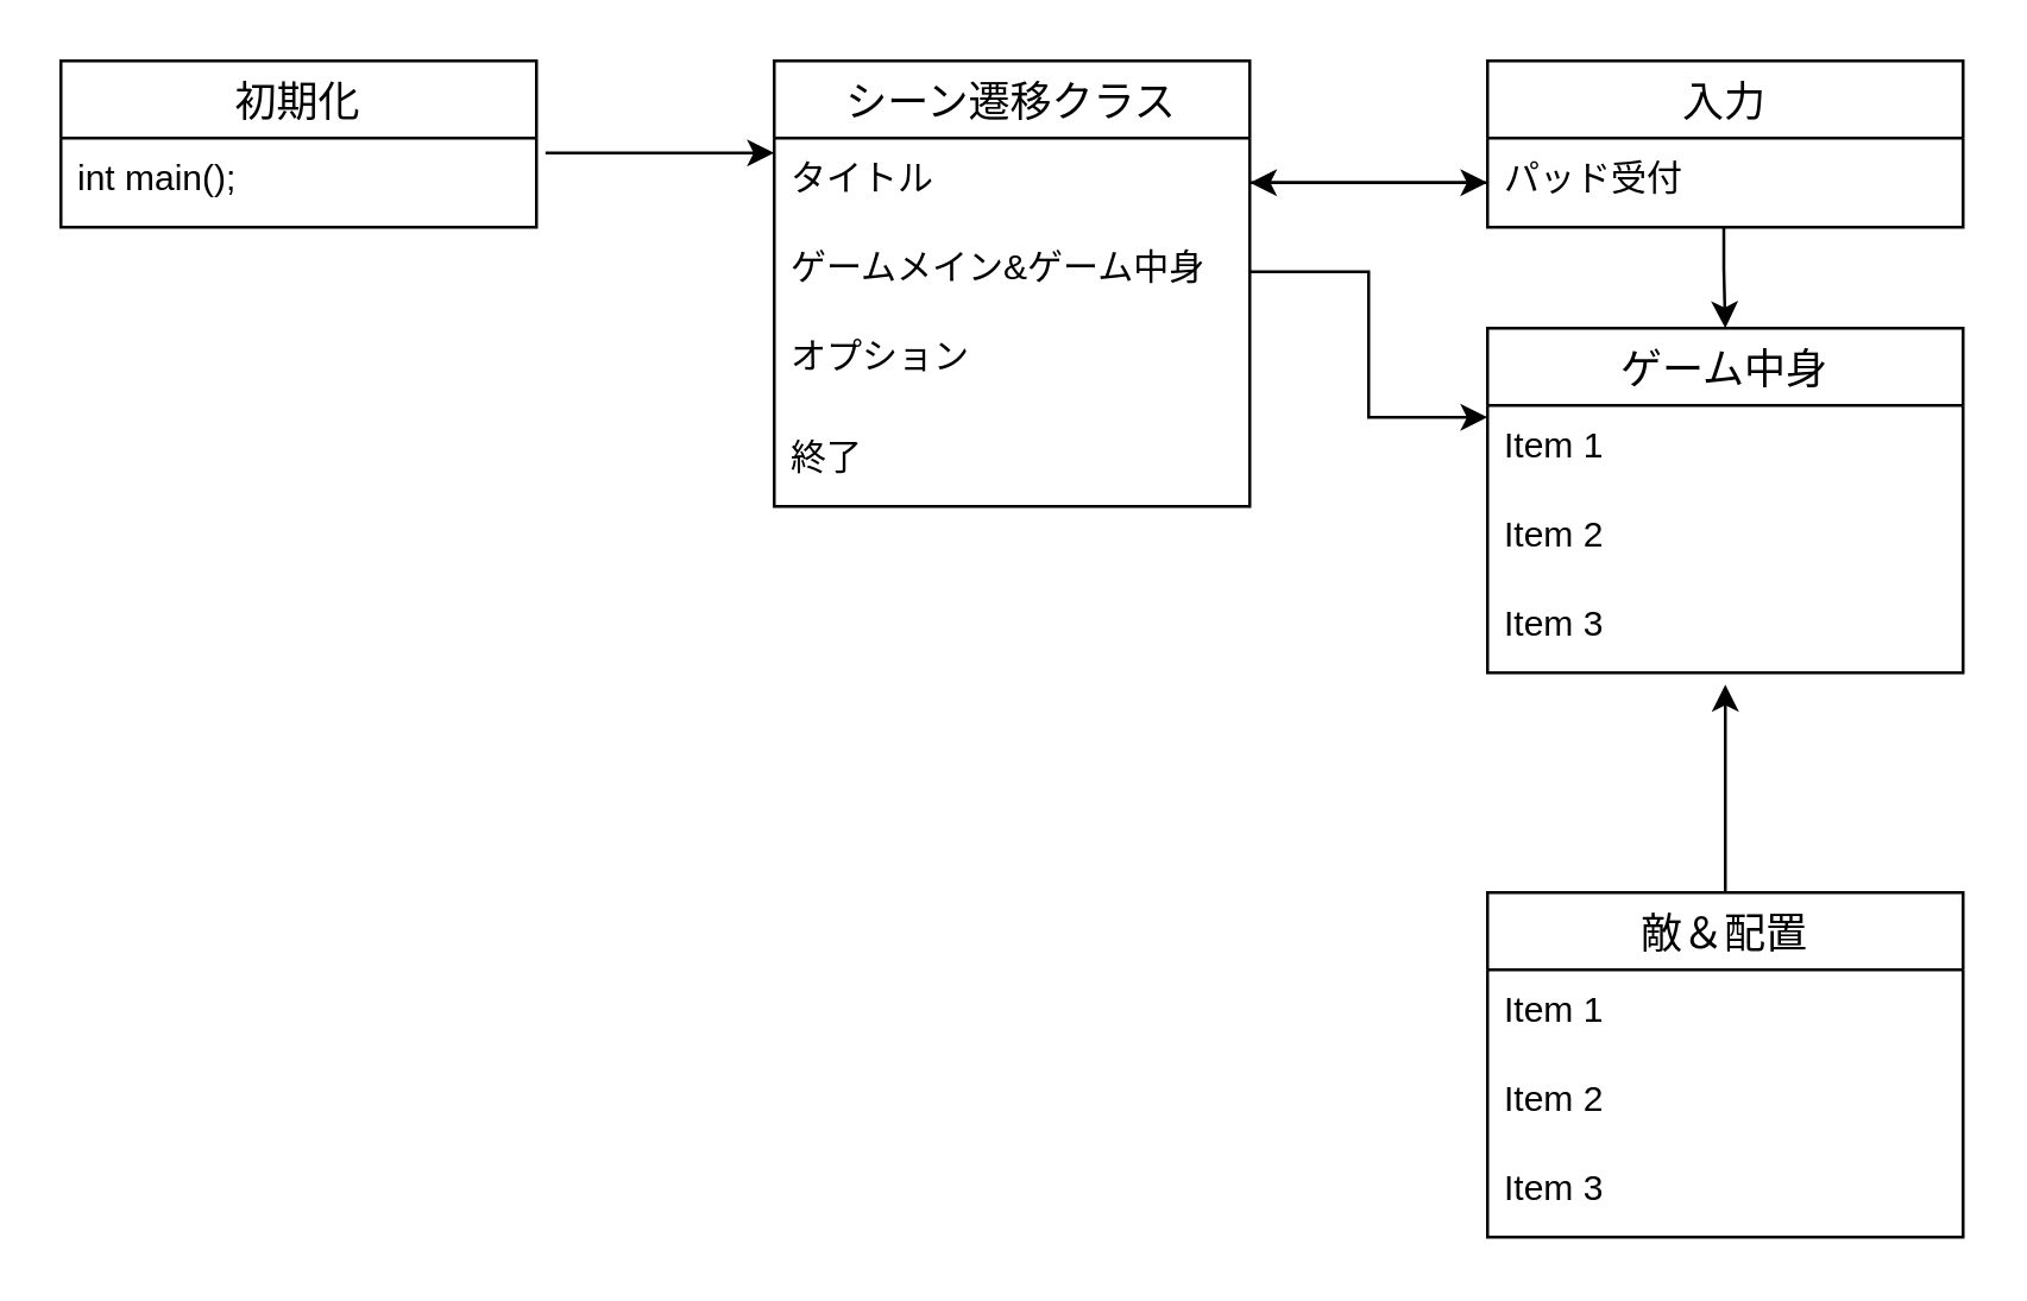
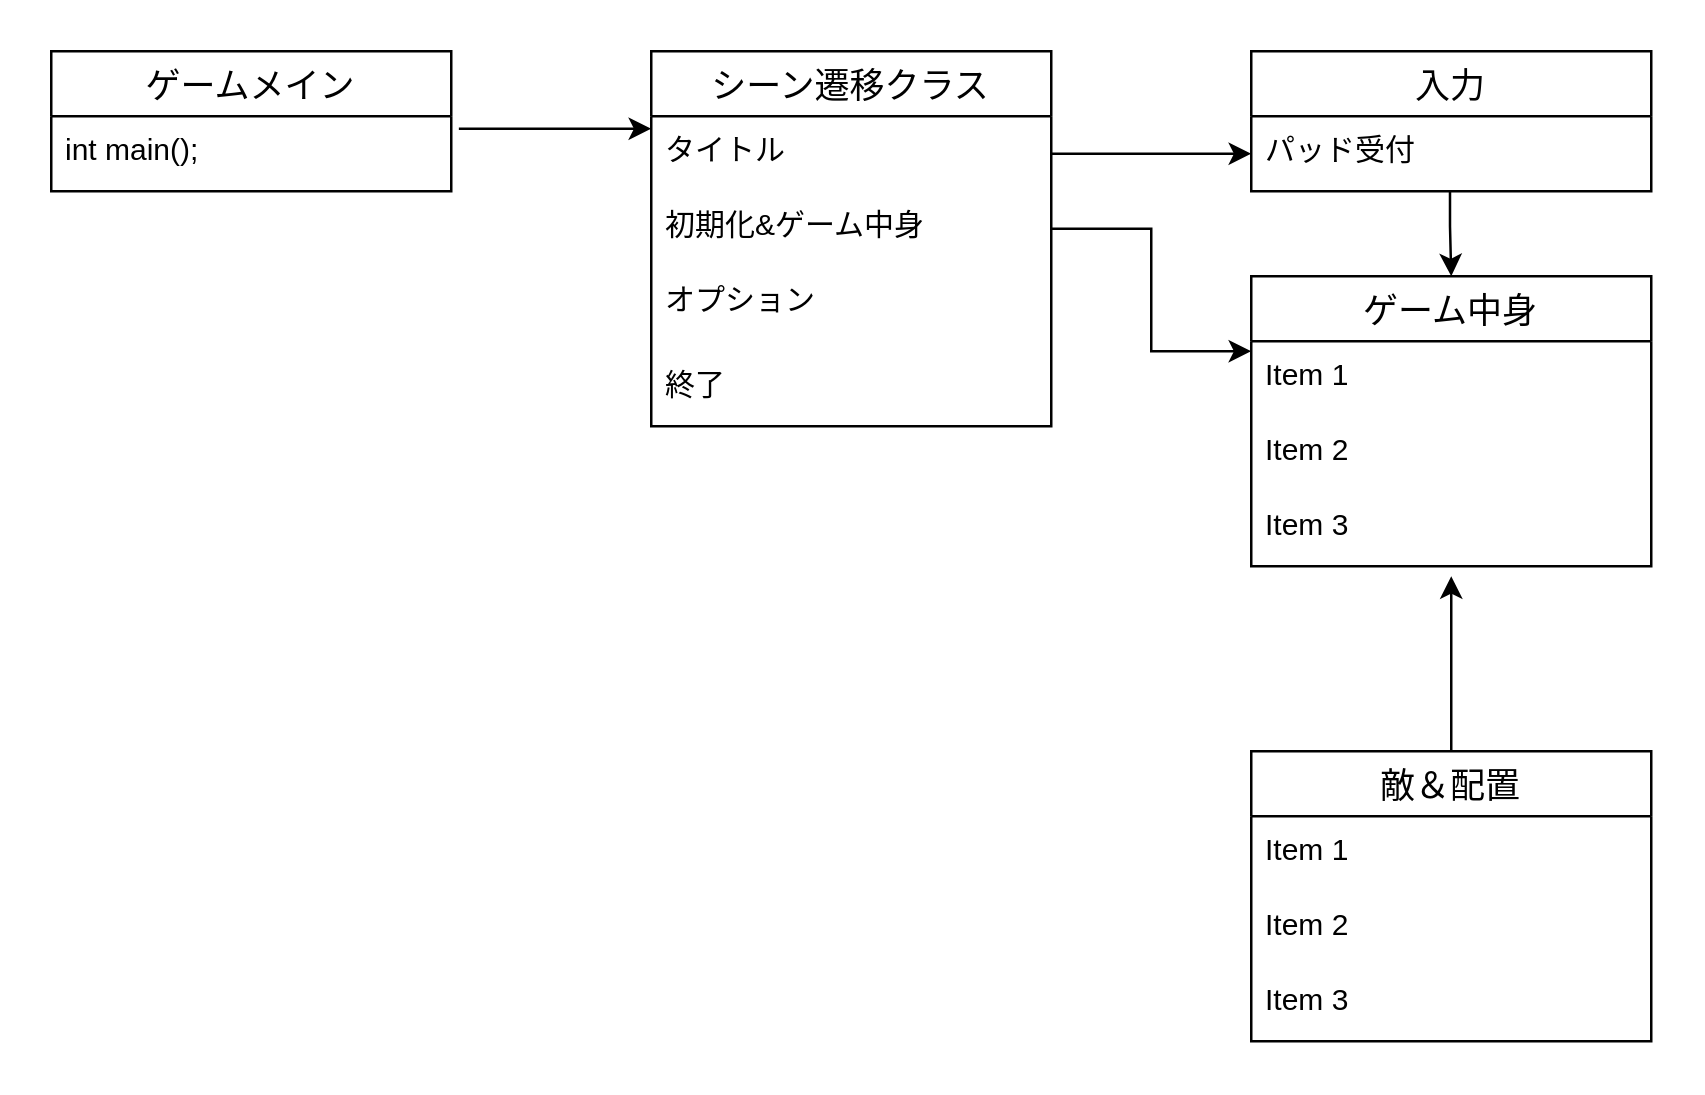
  <mxCell id="0" />
  <mxCell id="1" parent="0" />
  <mxCell id="2" style="edgeStyle=orthogonalEdgeStyle;rounded=0;orthogonalLoop=1;jettySize=auto;html=1;exitX=1.019;exitY=0.167;exitDx=0;exitDy=0;exitPerimeter=0;" edge="1" parent="1" source="4"><mxGeometry relative="1" as="geometry"><mxPoint x="260" y="51" as="targetPoint" /></mxGeometry></mxCell>
- <mxCell id="3" value="初期化" style="swimlane;fontStyle=0;childLayout=stackLayout;horizontal=1;startSize=26;horizontalStack=0;resizeParent=1;resizeParentMax=0;resizeLast=0;collapsible=1;marginBottom=0;align=center;fontSize=14;" vertex="1" parent="1"><mxGeometry x="20" y="20" width="160" height="56" as="geometry" /></mxCell>
+ <mxCell id="3" value="ゲームメイン" style="swimlane;fontStyle=0;childLayout=stackLayout;horizontal=1;startSize=26;horizontalStack=0;resizeParent=1;resizeParentMax=0;resizeLast=0;collapsible=1;marginBottom=0;align=center;fontSize=14;" vertex="1" parent="1"><mxGeometry x="20" y="20" width="160" height="56" as="geometry" /></mxCell>
  <mxCell id="4" value="int main();" style="text;strokeColor=none;fillColor=none;spacingLeft=4;spacingRight=4;overflow=hidden;rotatable=0;points=[[0,0.5],[1,0.5]];portConstraint=eastwest;fontSize=12;" vertex="1" parent="3"><mxGeometry y="26" width="160" height="30" as="geometry" /></mxCell>
  <mxCell id="5" value="シーン遷移クラス" style="swimlane;fontStyle=0;childLayout=stackLayout;horizontal=1;startSize=26;horizontalStack=0;resizeParent=1;resizeParentMax=0;resizeLast=0;collapsible=1;marginBottom=0;align=center;fontSize=14;" vertex="1" parent="1"><mxGeometry x="260" y="20" width="160" height="150" as="geometry" /></mxCell>
  <mxCell id="6" value="タイトル" style="text;strokeColor=none;fillColor=none;spacingLeft=4;spacingRight=4;overflow=hidden;rotatable=0;points=[[0,0.5],[1,0.5]];portConstraint=eastwest;fontSize=12;" vertex="1" parent="5"><mxGeometry y="26" width="160" height="30" as="geometry" /></mxCell>
- <mxCell id="7" value="ゲームメイン&amp;ゲーム中身&#10;" style="text;strokeColor=none;fillColor=none;spacingLeft=4;spacingRight=4;overflow=hidden;rotatable=0;points=[[0,0.5],[1,0.5]];portConstraint=eastwest;fontSize=12;" vertex="1" parent="5"><mxGeometry y="56" width="160" height="30" as="geometry" /></mxCell>
+ <mxCell id="7" value="初期化&amp;ゲーム中身&#10;" style="text;strokeColor=none;fillColor=none;spacingLeft=4;spacingRight=4;overflow=hidden;rotatable=0;points=[[0,0.5],[1,0.5]];portConstraint=eastwest;fontSize=12;" vertex="1" parent="5"><mxGeometry y="56" width="160" height="30" as="geometry" /></mxCell>
  <mxCell id="8" value="オプション" style="text;strokeColor=none;fillColor=none;spacingLeft=4;spacingRight=4;overflow=hidden;rotatable=0;points=[[0,0.5],[1,0.5]];portConstraint=eastwest;fontSize=12;" vertex="1" parent="5"><mxGeometry y="86" width="160" height="34" as="geometry" /></mxCell>
  <mxCell id="9" value="終了" style="text;strokeColor=none;fillColor=none;spacingLeft=4;spacingRight=4;overflow=hidden;rotatable=0;points=[[0,0.5],[1,0.5]];portConstraint=eastwest;fontSize=12;" vertex="1" parent="5"><mxGeometry y="120" width="160" height="30" as="geometry" /></mxCell>
  <mxCell id="10" style="edgeStyle=orthogonalEdgeStyle;rounded=0;orthogonalLoop=1;jettySize=auto;html=1;exitX=1;exitY=0.5;exitDx=0;exitDy=0;" edge="1" parent="1" source="6"><mxGeometry relative="1" as="geometry"><mxPoint x="500" y="61" as="targetPoint" /></mxGeometry></mxCell>
  <mxCell id="11" value="入力" style="swimlane;fontStyle=0;childLayout=stackLayout;horizontal=1;startSize=26;horizontalStack=0;resizeParent=1;resizeParentMax=0;resizeLast=0;collapsible=1;marginBottom=0;align=center;fontSize=14;" vertex="1" parent="1"><mxGeometry x="500" y="20" width="160" height="56" as="geometry" /></mxCell>
  <mxCell id="12" value="パッド受付" style="text;strokeColor=none;fillColor=none;spacingLeft=4;spacingRight=4;overflow=hidden;rotatable=0;points=[[0,0.5],[1,0.5]];portConstraint=eastwest;fontSize=12;" vertex="1" parent="11"><mxGeometry y="26" width="160" height="30" as="geometry" /></mxCell>
- <mxCell id="13" style="edgeStyle=orthogonalEdgeStyle;rounded=0;orthogonalLoop=1;jettySize=auto;html=1;exitX=0;exitY=0.5;exitDx=0;exitDy=0;entryX=1;entryY=0.5;entryDx=0;entryDy=0;" edge="1" parent="1" source="12" target="6"><mxGeometry relative="1" as="geometry" /></mxCell>
  <mxCell id="14" style="edgeStyle=orthogonalEdgeStyle;rounded=0;orthogonalLoop=1;jettySize=auto;html=1;" edge="1" parent="1"><mxGeometry relative="1" as="geometry"><mxPoint x="580" y="110" as="targetPoint" /><mxPoint x="579.5" y="76" as="sourcePoint" /><Array as="points"><mxPoint x="580" y="90" /><mxPoint x="580" y="90" /></Array></mxGeometry></mxCell>
  <mxCell id="15" style="edgeStyle=orthogonalEdgeStyle;rounded=0;orthogonalLoop=1;jettySize=auto;html=1;exitX=1;exitY=0.5;exitDx=0;exitDy=0;" edge="1" parent="1" source="7"><mxGeometry relative="1" as="geometry"><mxPoint x="500" y="140" as="targetPoint" /><Array as="points"><mxPoint x="460" y="91" /><mxPoint x="460" y="140" /></Array></mxGeometry></mxCell>
  <mxCell id="16" style="edgeStyle=orthogonalEdgeStyle;rounded=0;orthogonalLoop=1;jettySize=auto;html=1;" edge="1" parent="1" source="17"><mxGeometry relative="1" as="geometry"><mxPoint x="580" y="230" as="targetPoint" /></mxGeometry></mxCell>
  <mxCell id="17" value="敵＆配置" style="swimlane;fontStyle=0;childLayout=stackLayout;horizontal=1;startSize=26;horizontalStack=0;resizeParent=1;resizeParentMax=0;resizeLast=0;collapsible=1;marginBottom=0;align=center;fontSize=14;" vertex="1" parent="1"><mxGeometry x="500" y="300" width="160" height="116" as="geometry" /></mxCell>
  <mxCell id="18" value="Item 1" style="text;strokeColor=none;fillColor=none;spacingLeft=4;spacingRight=4;overflow=hidden;rotatable=0;points=[[0,0.5],[1,0.5]];portConstraint=eastwest;fontSize=12;" vertex="1" parent="17"><mxGeometry y="26" width="160" height="30" as="geometry" /></mxCell>
  <mxCell id="19" value="Item 2" style="text;strokeColor=none;fillColor=none;spacingLeft=4;spacingRight=4;overflow=hidden;rotatable=0;points=[[0,0.5],[1,0.5]];portConstraint=eastwest;fontSize=12;" vertex="1" parent="17"><mxGeometry y="56" width="160" height="30" as="geometry" /></mxCell>
  <mxCell id="20" value="Item 3" style="text;strokeColor=none;fillColor=none;spacingLeft=4;spacingRight=4;overflow=hidden;rotatable=0;points=[[0,0.5],[1,0.5]];portConstraint=eastwest;fontSize=12;" vertex="1" parent="17"><mxGeometry y="86" width="160" height="30" as="geometry" /></mxCell>
  <mxCell id="21" value="ゲーム中身" style="swimlane;fontStyle=0;childLayout=stackLayout;horizontal=1;startSize=26;horizontalStack=0;resizeParent=1;resizeParentMax=0;resizeLast=0;collapsible=1;marginBottom=0;align=center;fontSize=14;" vertex="1" parent="1"><mxGeometry x="500" y="110" width="160" height="116" as="geometry" /></mxCell>
  <mxCell id="22" value="Item 1" style="text;strokeColor=none;fillColor=none;spacingLeft=4;spacingRight=4;overflow=hidden;rotatable=0;points=[[0,0.5],[1,0.5]];portConstraint=eastwest;fontSize=12;" vertex="1" parent="21"><mxGeometry y="26" width="160" height="30" as="geometry" /></mxCell>
  <mxCell id="23" value="Item 2" style="text;strokeColor=none;fillColor=none;spacingLeft=4;spacingRight=4;overflow=hidden;rotatable=0;points=[[0,0.5],[1,0.5]];portConstraint=eastwest;fontSize=12;" vertex="1" parent="21"><mxGeometry y="56" width="160" height="30" as="geometry" /></mxCell>
  <mxCell id="24" value="Item 3" style="text;strokeColor=none;fillColor=none;spacingLeft=4;spacingRight=4;overflow=hidden;rotatable=0;points=[[0,0.5],[1,0.5]];portConstraint=eastwest;fontSize=12;" vertex="1" parent="21"><mxGeometry y="86" width="160" height="30" as="geometry" /></mxCell>
